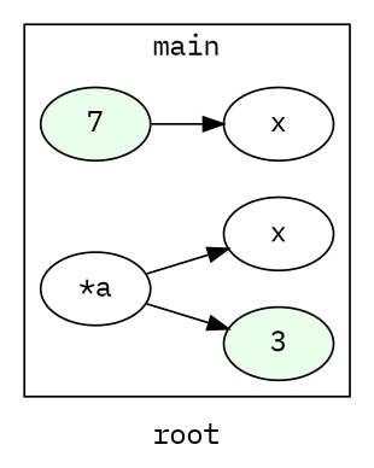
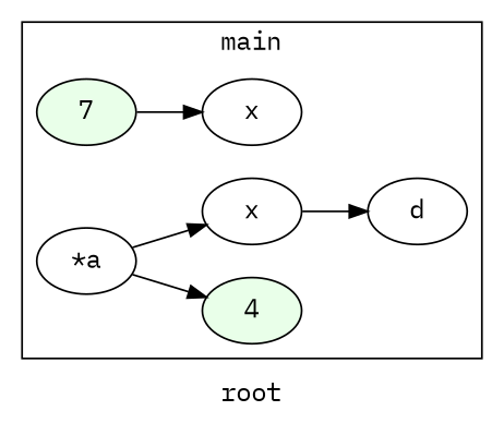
  digraph {
    fontname="IBM Plex Mono"
    label=root
    rankdir=LR
    node [fontname="IBM Plex Mono"]
    edge [fontname="IBM Plex Mono"]
    n1 [fillcolor="#E9FFE9" label=7 startinglines=4 style=filled]
    n2 [label=x startingline=4]
-   n3 [fillcolor="#E9FFE9" label=3 startinglines=9 style=filled]
+   n3 [fillcolor="#E9FFE9" label=4 startinglines=9 style=filled]
    n4 [label="*a" startingline=9]
    n5 [label=x startingline=9]
+   n6 [label=d startingline=12]
    subgraph cluster_1 {
      label=main
      parent=G
      startinglines="2_2"
      n1
      n2
      n3
      n4
      n5
+     n6
    }
    n1 -> n2
    n4 -> n3
    n4 -> n5
+   n5 -> n6
  }
